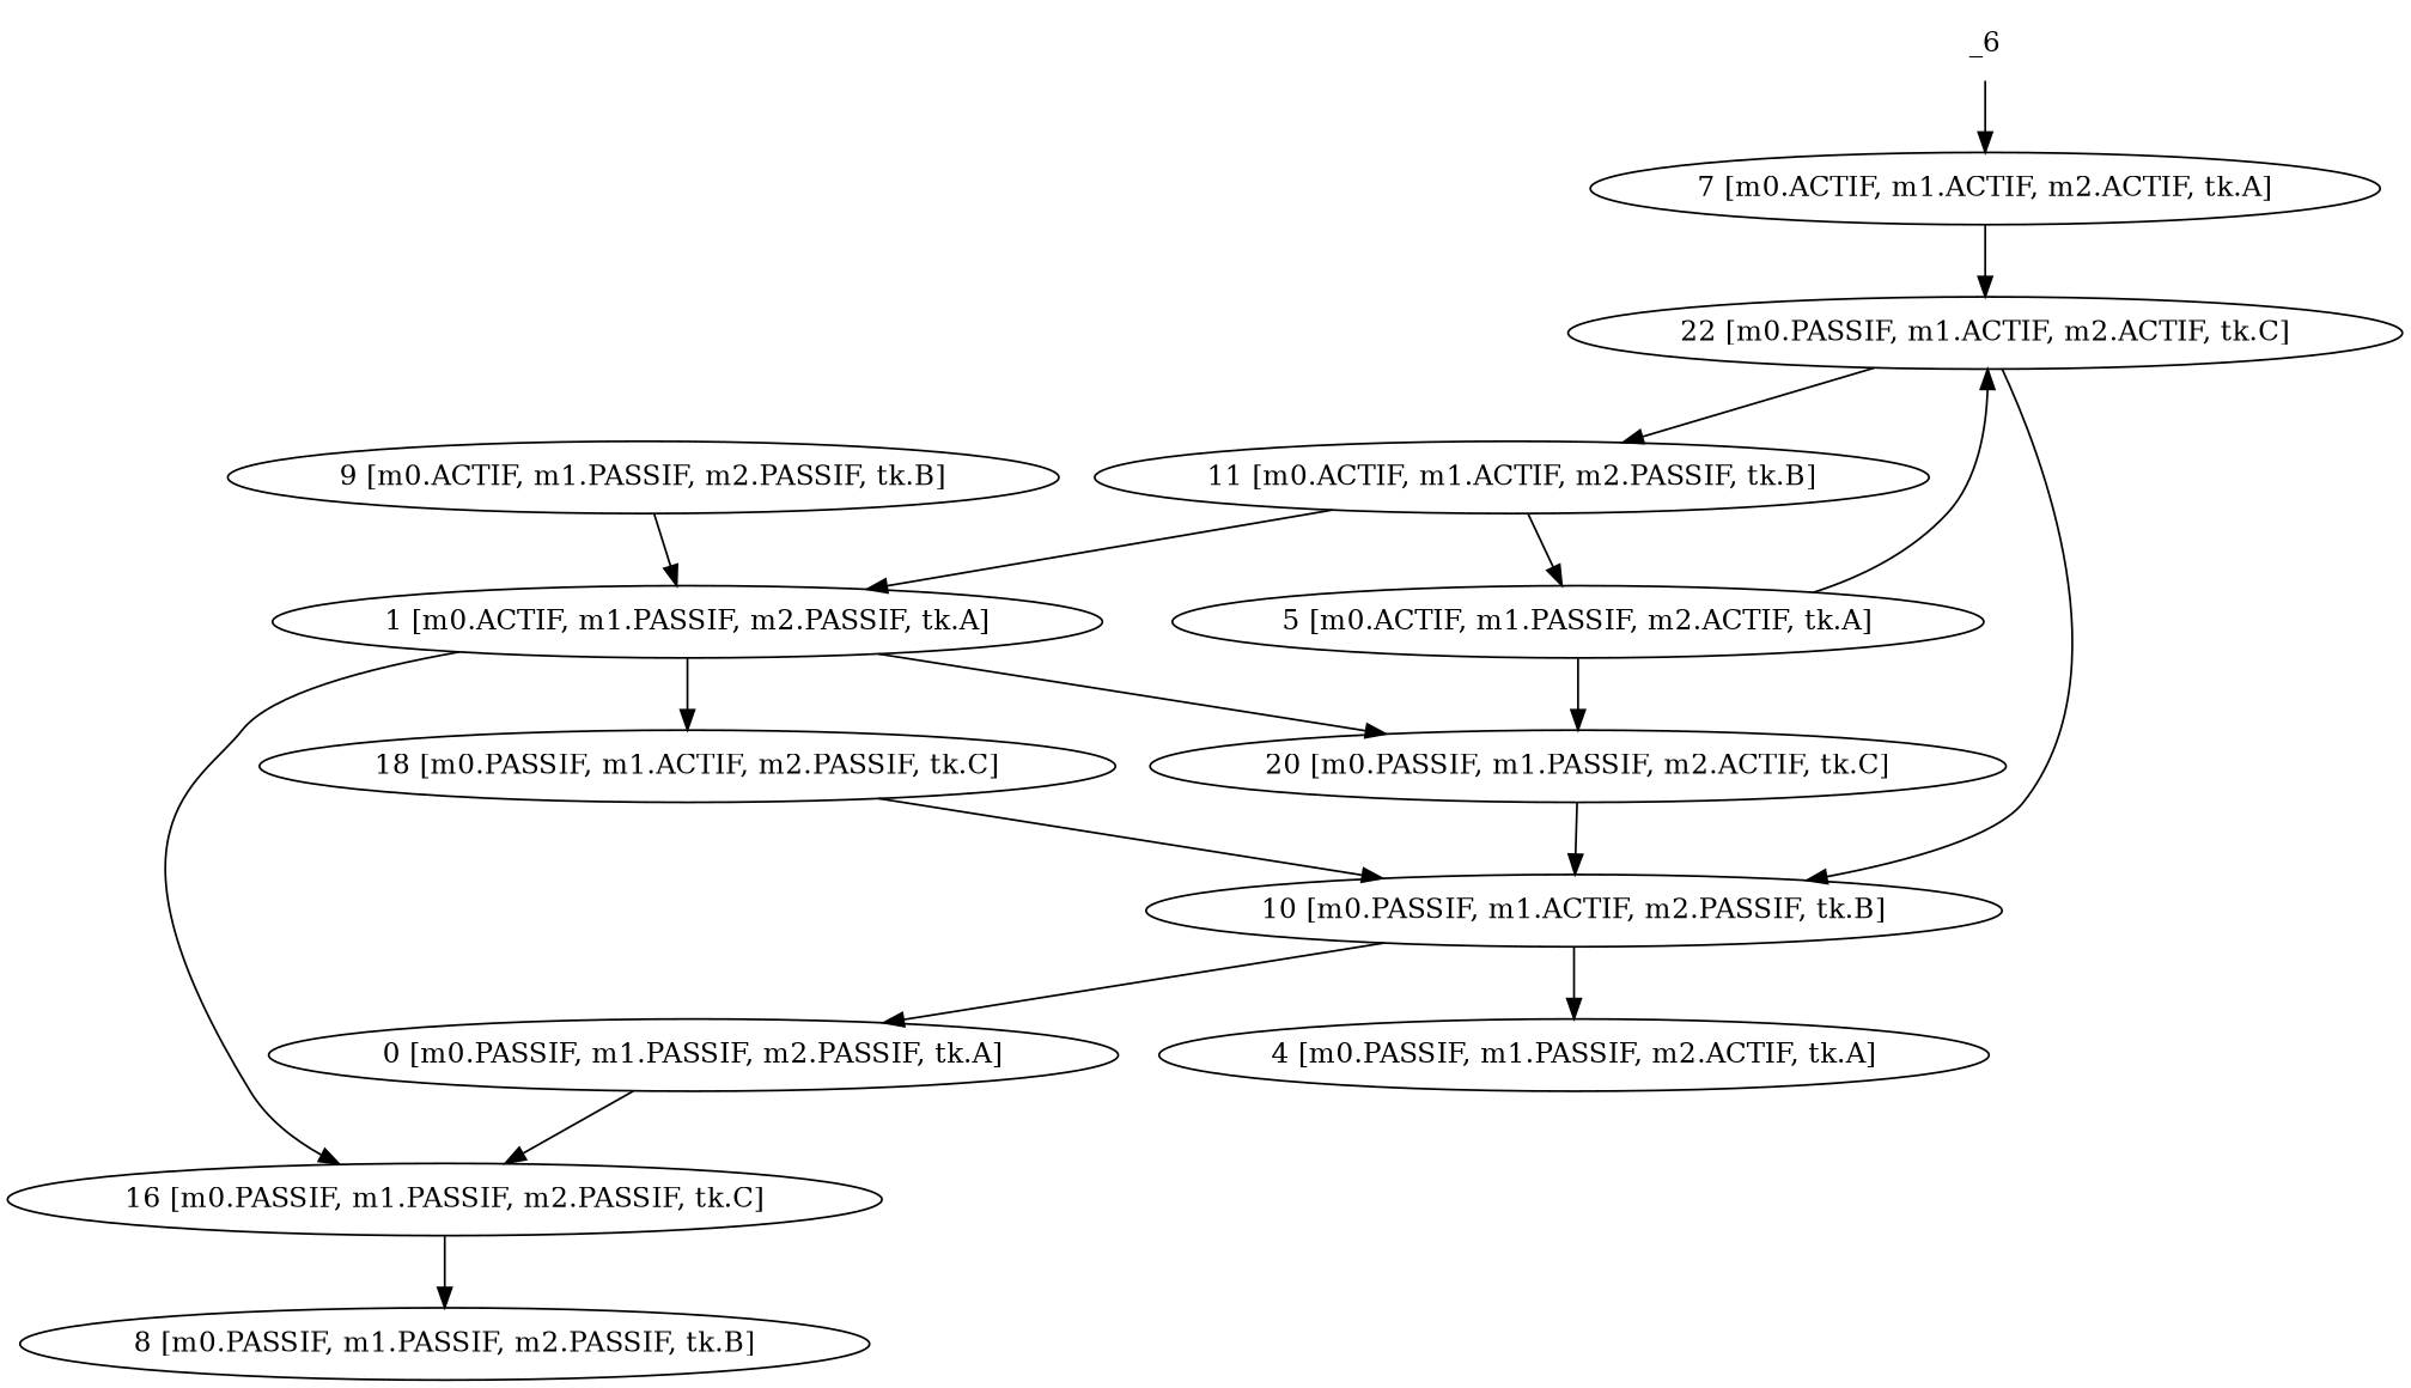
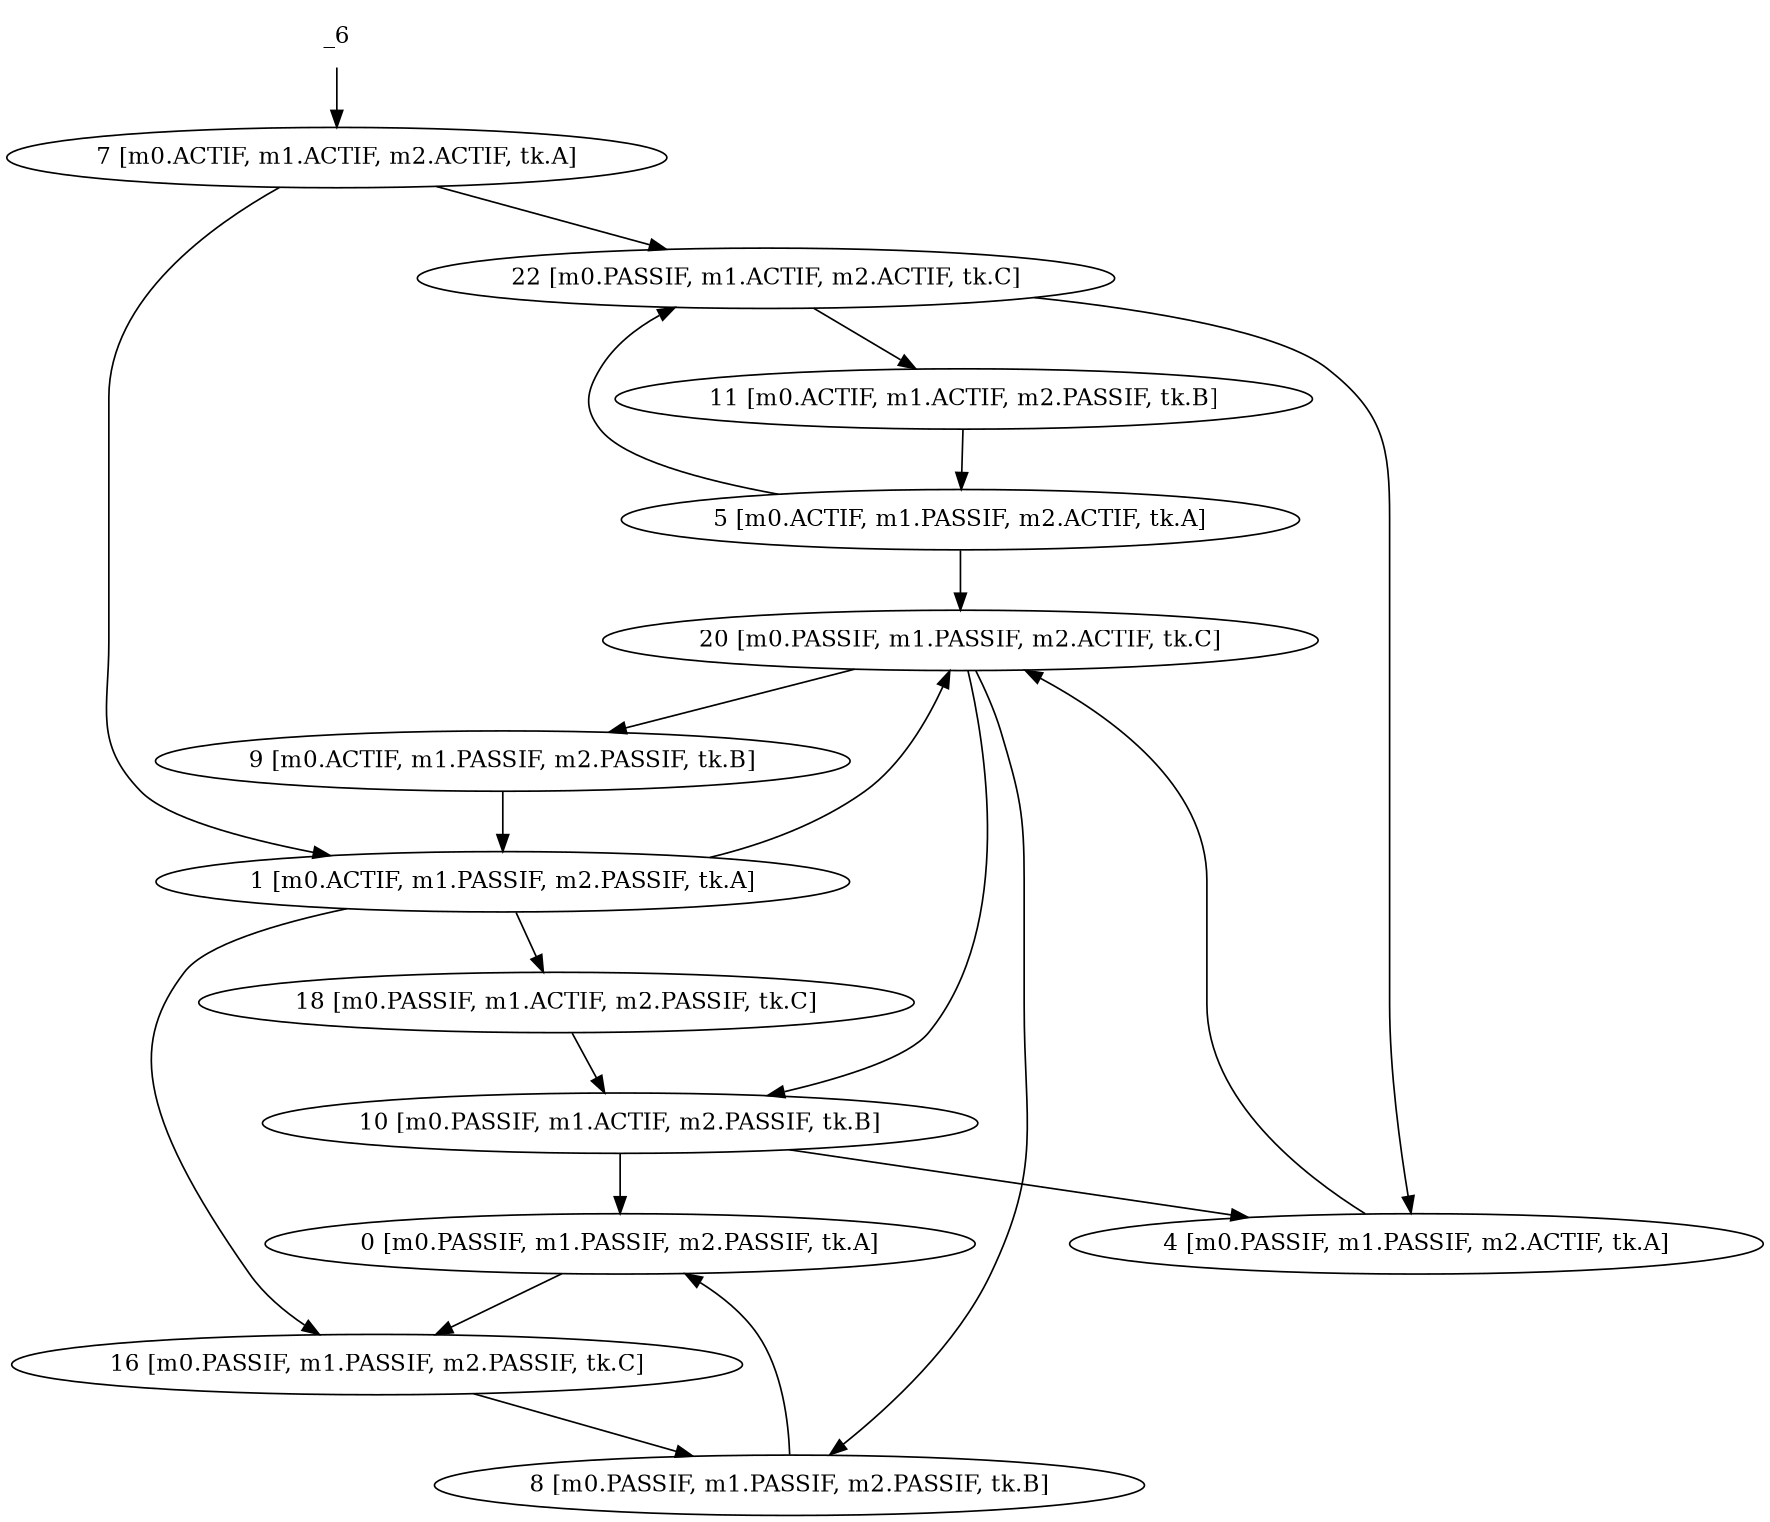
  digraph {
    n1 [label=_6 shape=none]
    n2 [label="7 [m0.ACTIF, m1.ACTIF, m2.ACTIF, tk.A]"]
    n3 [label="22 [m0.PASSIF, m1.ACTIF, m2.ACTIF, tk.C]"]
    n4 [label="11 [m0.ACTIF, m1.ACTIF, m2.PASSIF, tk.B]"]
    n5 [label="10 [m0.PASSIF, m1.ACTIF, m2.PASSIF, tk.B]"]
    n6 [label="5 [m0.ACTIF, m1.PASSIF, m2.ACTIF, tk.A]"]
    n7 [label="1 [m0.ACTIF, m1.PASSIF, m2.PASSIF, tk.A]"]
    n8 [label="20 [m0.PASSIF, m1.PASSIF, m2.ACTIF, tk.C]"]
    n9 [label="18 [m0.PASSIF, m1.ACTIF, m2.PASSIF, tk.C]"]
    n10 [label="16 [m0.PASSIF, m1.PASSIF, m2.PASSIF, tk.C]"]
    n11 [label="9 [m0.ACTIF, m1.PASSIF, m2.PASSIF, tk.B]"]
    n12 [label="8 [m0.PASSIF, m1.PASSIF, m2.PASSIF, tk.B]"]
    n13 [label="4 [m0.PASSIF, m1.PASSIF, m2.ACTIF, tk.A]"]
    n14 [label="0 [m0.PASSIF, m1.PASSIF, m2.PASSIF, tk.A]"]
    n1 -> n2
    n2 -> n3
    n3 -> n4
-   n3 -> n5
+   n3 -> n13
    n4 -> n6
-   n4 -> n7
+   n2 -> n7
    n5 -> n13
    n5 -> n14
    n6 -> n3
    n6 -> n8
    n7 -> n8
    n7 -> n9
    n7 -> n10
    n8 -> n5
+   n8 -> n11
+   n8 -> n12
    n9 -> n5
    n10 -> n12
    n11 -> n7
+   n12 -> n14
+   n13 -> n8
    n14 -> n10
  }
